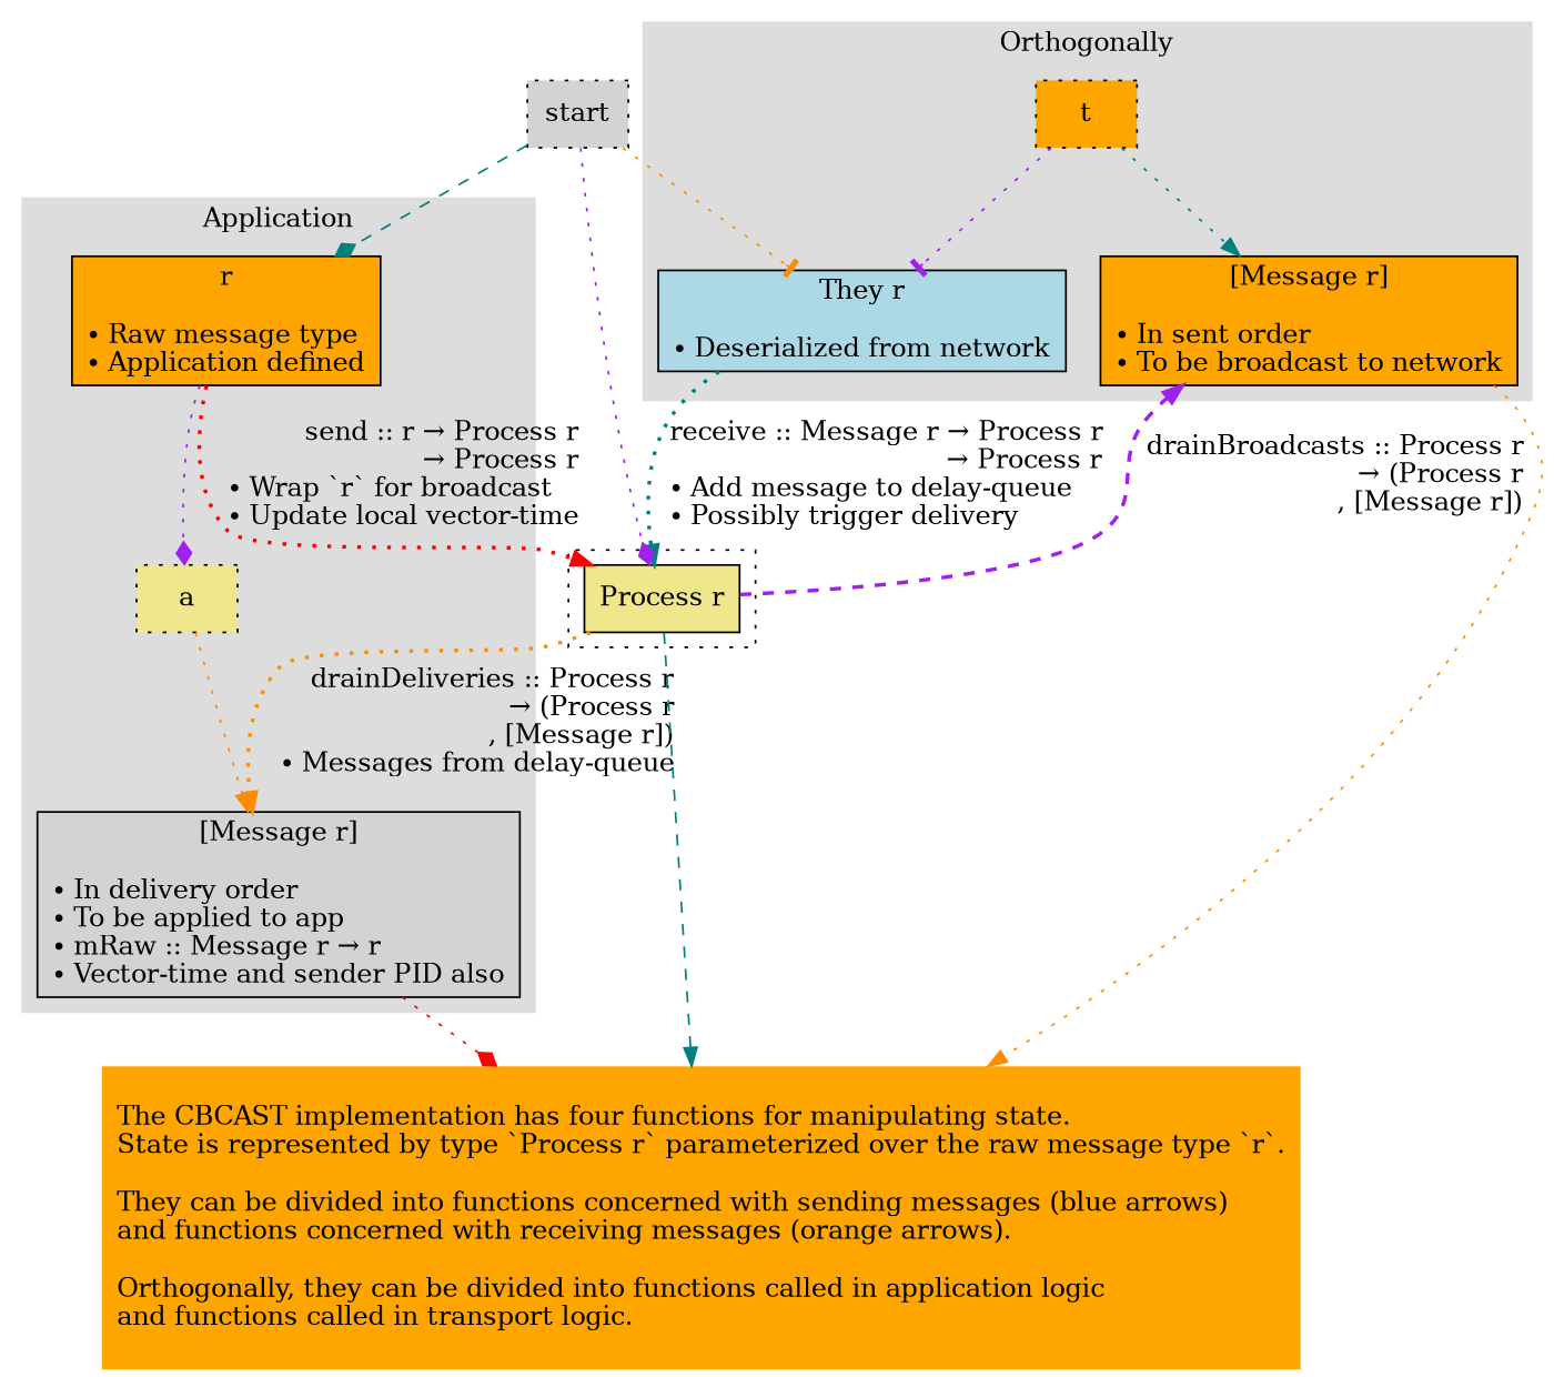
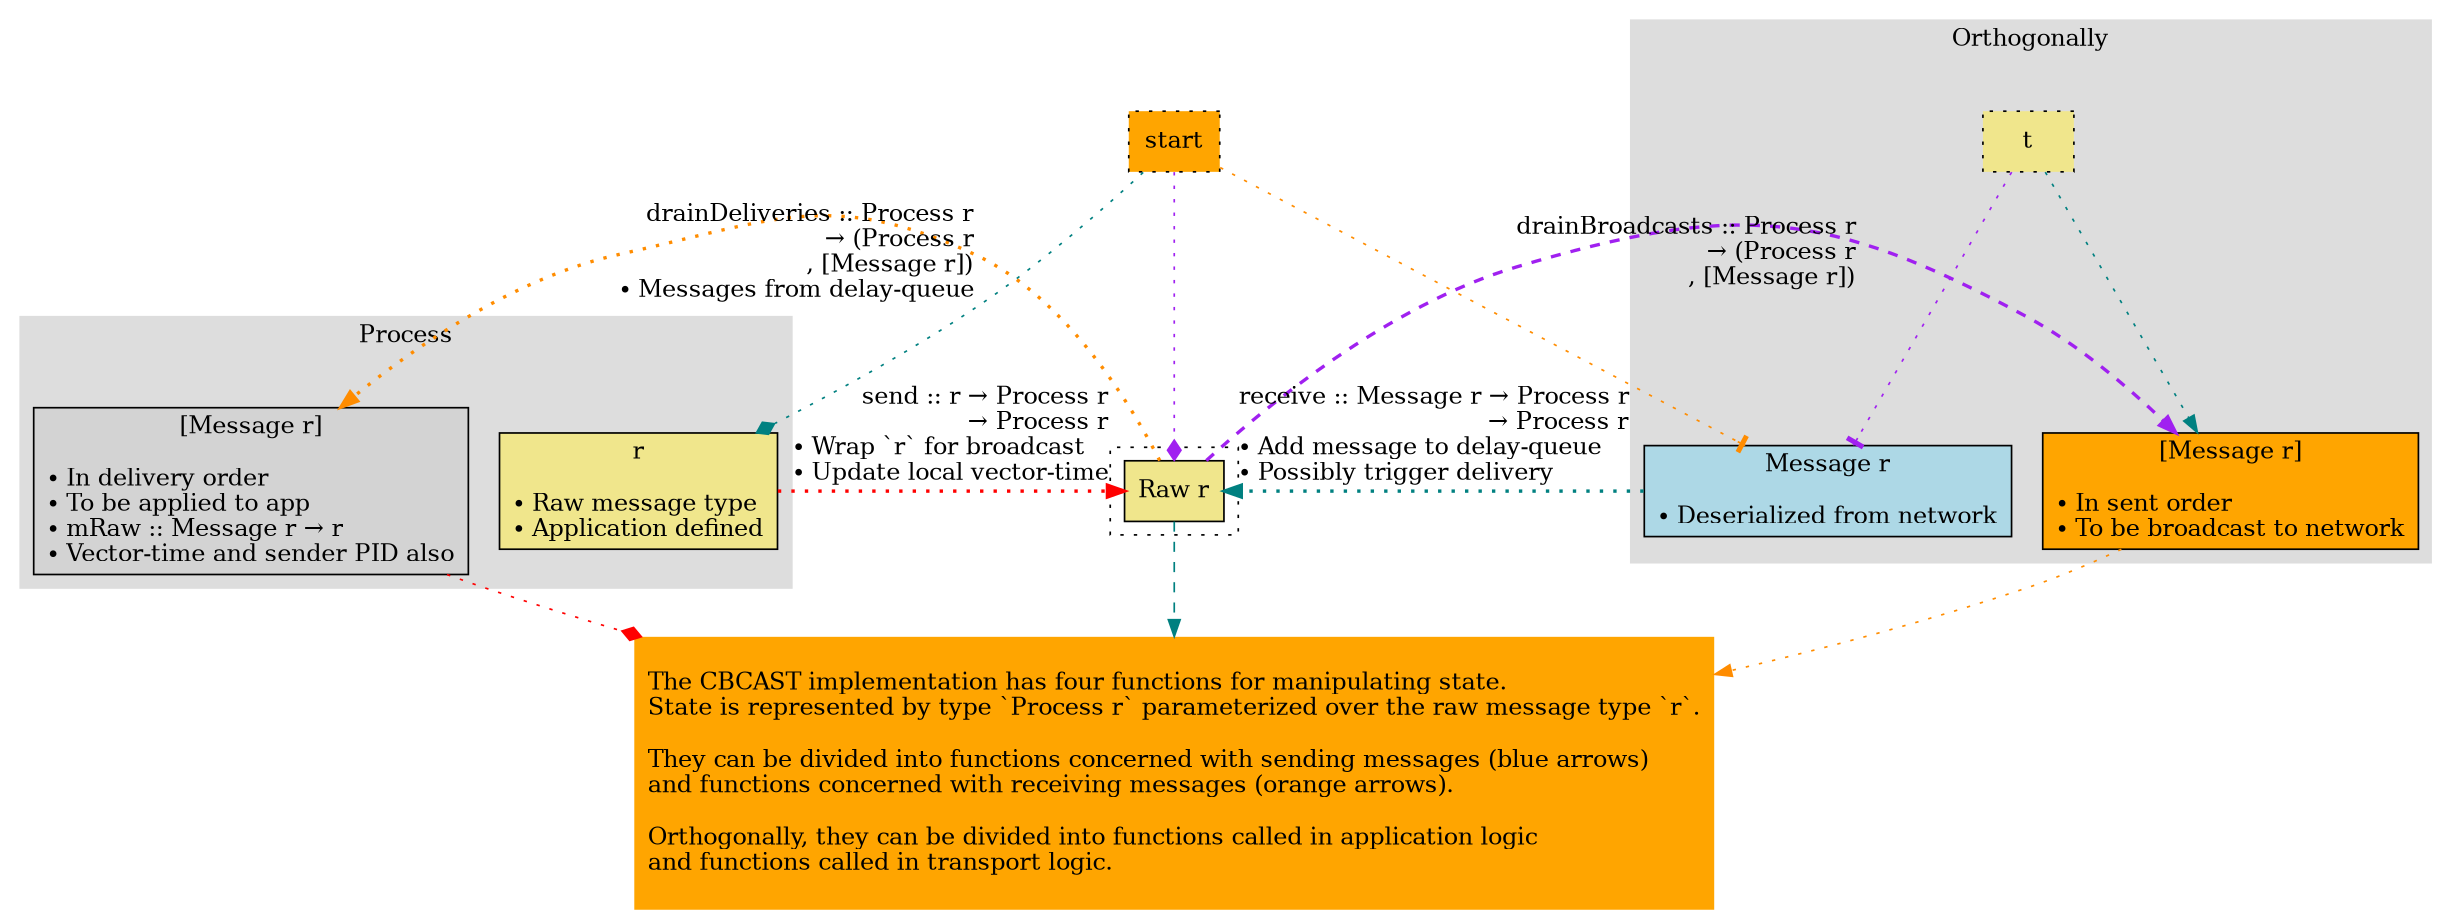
  digraph {
    node [fillcolor=orange shape=box style=filled]
    edge [arrowhead=normal color=purple style=dotted]
-   n1 [label="r\n\n∙ Raw message type\l∙ Application defined\l"]
+   n1 [fillcolor=khaki label="r\n\n∙ Raw message type\l∙ Application defined\l"]
    n2 [fillcolor=lightgrey label="[Message r]\n\n∙ In delivery order\l∙ To be applied to app\l∙ mRaw :: Message r → r\l∙ Vector-time and sender PID also"]
-   a [fillcolor=khaki style="dotted,filled"]
-   n4 [fillcolor=khaki label="Process r"]
-   n5 [fillcolor=lightblue label="They r\n\n∙ Deserialized from network\l"]
+   n4 [fillcolor=khaki label="Raw r"]
+   n5 [fillcolor=lightblue label="Message r\n\n∙ Deserialized from network\l"]
    n6 [label="[Message r]\n\n∙ In sent order\l∙ To be broadcast to network\l"]
-   t [style="dotted,filled"]
+   t [fillcolor=khaki style="dotted,filled"]
    n8 [label="\nThe CBCAST implementation has four functions for manipulating state.\lState is represented by type `Process r` parameterized over the raw message type `r`.\l\nThey can be divided into functions concerned with sending messages (blue arrows)\land functions concerned with receiving messages (orange arrows).\l\nOrthogonally, they can be divided into functions called in application logic\land functions called in transport logic.\l\n" penwidth=0]
-   start [fillcolor=lightgrey style="dotted,filled"]
+   start [style="dotted,filled"]
    subgraph cluster_1 {
      color="#dddddd"
-     label=Application
+     label=Process
      style=filled
      n1
      n2
-     a
    }
    subgraph cluster_2 {
      style=dotted
      n4
    }
    subgraph cluster_3 {
      color="#dddddd"
      label=Orthogonally
      style=filled
      n5
      n6
      t
    }
-   n1 -> a [arrowhead=diamond]
    n1 -> n4 [color=red label="send :: r → Process r\r→ Process r\r∙ Wrap `r` for broadcast\l∙ Update local vector-time\l" penwidth=2]
    n2 -> n8 [arrowhead=diamond color=red]
-   a -> n2 [color=darkorange]
    n4 -> n2 [color=darkorange label="drainDeliveries :: Process r\r→ (Process r\r, [Message r])\r∙ Messages from delay-queue" penwidth=2]
    n4 -> n6 [label="drainBroadcasts :: Process r\r→ (Process r\r, [Message r])\r" penwidth=2 style=dashed]
    n4 -> n8 [color=teal style=dashed]
    n5 -> n4 [color=teal label="receive :: Message r → Process r\r→ Process r\r∙ Add message to delay-queue\l∙ Possibly trigger delivery\l" penwidth=2]
    n6 -> n8 [color=darkorange]
    t -> n5 [arrowhead=tee]
    t -> n6 [color=teal]
-   start -> n1 [arrowhead=diamond color=teal style=dashed]
+   start -> n1 [arrowhead=diamond color=teal]
    start -> n4 [arrowhead=diamond]
    start -> n5 [arrowhead=tee color=darkorange]
  }
